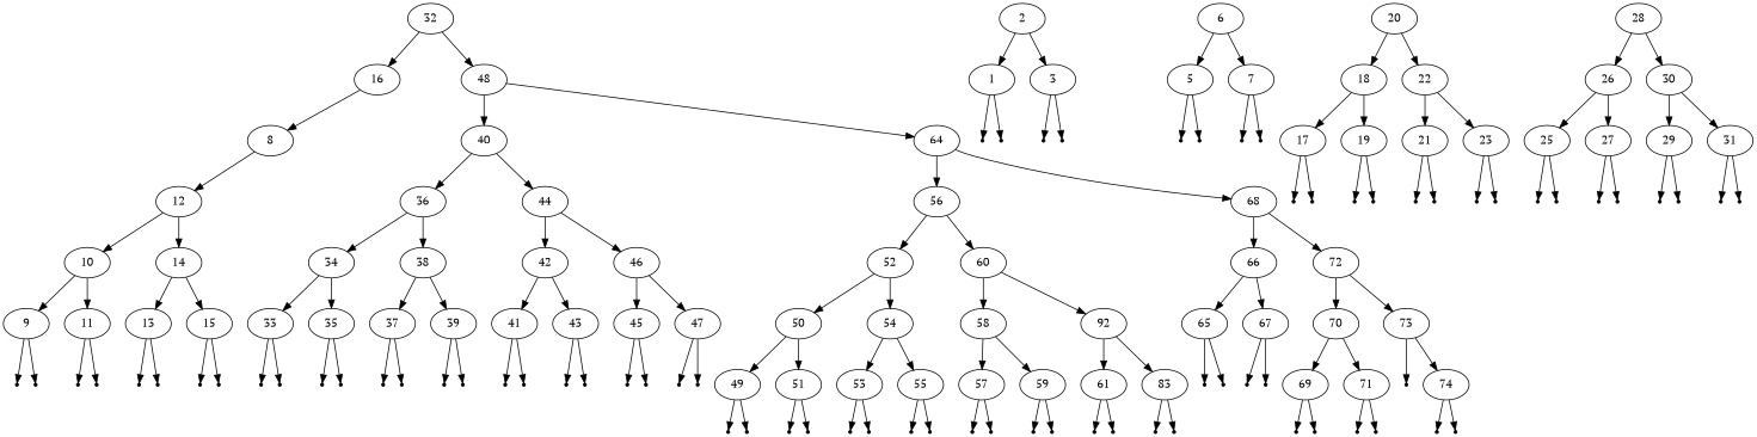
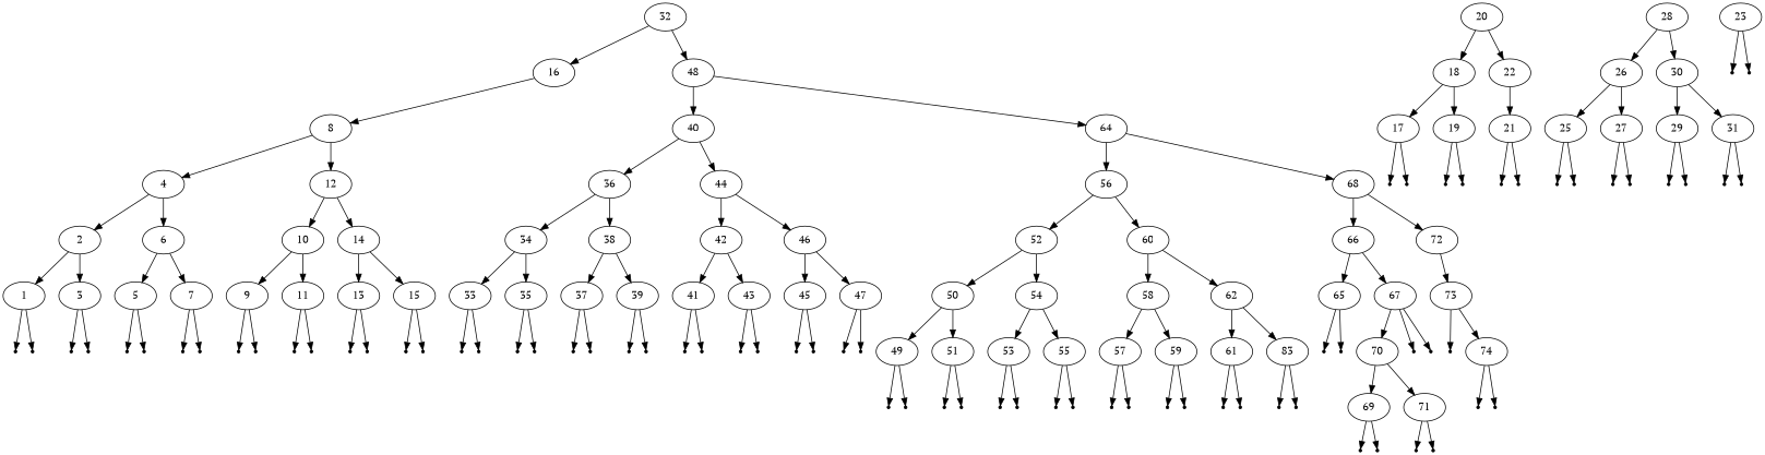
  digraph {
    fontname="PT Serif"
    node [fontname="PT Serif" shape=point]
    edge [fontname="PT Serif"]
    32 [shape=""]
    16 [shape=""]
    48 [shape=""]
    8 [shape=""]
    40 [shape=""]
    64 [shape=""]
+   4 [shape=""]
    12 [shape=""]
    2 [shape=""]
    6 [shape=""]
    10 [shape=""]
    14 [shape=""]
    1 [shape=""]
    3 [shape=""]
    5 [shape=""]
    7 [shape=""]
    null0
    null1
    null2
    null3
    null4
    null5
    null6
    null7
    9 [shape=""]
    11 [shape=""]
    13 [shape=""]
    15 [shape=""]
    null8
    null9
    null10
    null11
    null12
    null13
    null14
    null15
    20 [shape=""]
    18 [shape=""]
    22 [shape=""]
    28 [shape=""]
    26 [shape=""]
    30 [shape=""]
    17 [shape=""]
    19 [shape=""]
    21 [shape=""]
    23 [shape=""]
    null16
    null17
    null18
    null19
    null20
    null21
    null22
    null23
    25 [shape=""]
    27 [shape=""]
    29 [shape=""]
    31 [shape=""]
    null24
    null25
    null26
    null27
    null28
    null29
    null30
    null31
    36 [shape=""]
    44 [shape=""]
    56 [shape=""]
    68 [shape=""]
    34 [shape=""]
    38 [shape=""]
    42 [shape=""]
    46 [shape=""]
    33 [shape=""]
    35 [shape=""]
    37 [shape=""]
    39 [shape=""]
    null32
    null33
    null34
    null35
    null36
    null37
    null38
    null39
    41 [shape=""]
    43 [shape=""]
    45 [shape=""]
    47 [shape=""]
    null40
    null41
    null42
    null43
    null44
    null45
    null46
    null47
    52 [shape=""]
    60 [shape=""]
    66 [shape=""]
    72 [shape=""]
    50 [shape=""]
    54 [shape=""]
    58 [shape=""]
-   62 [label=92 shape=""]
+   62 [shape=""]
    49 [shape=""]
    51 [shape=""]
    53 [shape=""]
    55 [shape=""]
    null48
    null49
    null50
    null51
    null52
    null53
    null54
    null55
    57 [shape=""]
    59 [shape=""]
    61 [shape=""]
    n122 [label=83 shape=""]
    null56
    null57
    null58
    null59
    null60
    null61
    null62
    null63
    65 [shape=""]
    67 [shape=""]
    70 [shape=""]
    73 [shape=""]
    null64
    null65
    null66
    null67
    69 [shape=""]
    71 [shape=""]
    null72
    74 [shape=""]
    null68
    null69
    null70
    null71
    null73
    null74
    32 -> 16
    32 -> 48
    16 -> 8
    48 -> 40
    48 -> 64
+   8 -> 4
    8 -> 12
    40 -> 36
    40 -> 44
    64 -> 56
    64 -> 68
+   4 -> 2
+   4 -> 6
    12 -> 10
    12 -> 14
    2 -> 1
    2 -> 3
    6 -> 5
    6 -> 7
    10 -> 9
    10 -> 11
    14 -> 13
    14 -> 15
    1 -> null0
    1 -> null1
    3 -> null2
    3 -> null3
    5 -> null4
    5 -> null5
    7 -> null6
    7 -> null7
    9 -> null8
    9 -> null9
    11 -> null10
    11 -> null11
    13 -> null12
    13 -> null13
    15 -> null14
    15 -> null15
    20 -> 18
    20 -> 22
    18 -> 17
    18 -> 19
    22 -> 21
-   22 -> 23
    28 -> 26
    28 -> 30
    26 -> 25
    26 -> 27
    30 -> 29
    30 -> 31
    17 -> null16
    17 -> null17
    19 -> null18
    19 -> null19
    21 -> null20
    21 -> null21
    23 -> null22
    23 -> null23
    25 -> null24
    25 -> null25
    27 -> null26
    27 -> null27
    29 -> null28
    29 -> null29
    31 -> null30
    31 -> null31
    36 -> 34
    36 -> 38
    44 -> 42
    44 -> 46
    56 -> 52
    56 -> 60
    68 -> 66
    68 -> 72
    34 -> 33
    34 -> 35
    38 -> 37
    38 -> 39
    42 -> 41
    42 -> 43
    46 -> 45
    46 -> 47
    33 -> null32
    33 -> null33
    35 -> null34
    35 -> null35
    37 -> null36
    37 -> null37
    39 -> null38
    39 -> null39
    41 -> null40
    41 -> null41
    43 -> null42
    43 -> null43
    45 -> null44
    45 -> null45
    47 -> null46
    47 -> null47
    52 -> 50
    52 -> 54
    60 -> 58
    60 -> 62
    66 -> 65
    66 -> 67
-   72 -> 70
+   67 -> 70
    72 -> 73
    50 -> 49
    50 -> 51
    54 -> 53
    54 -> 55
    58 -> 57
    58 -> 59
    62 -> 61
    62 -> n122
    49 -> null48
    49 -> null49
    51 -> null50
    51 -> null51
    53 -> null52
    53 -> null53
    55 -> null54
    55 -> null55
    57 -> null56
    57 -> null57
    59 -> null58
    59 -> null59
    61 -> null60
    61 -> null61
    n122 -> null62
    n122 -> null63
    65 -> null64
    65 -> null65
    67 -> null66
    67 -> null67
    70 -> 69
    70 -> 71
    73 -> null72
    73 -> 74
    69 -> null68
    69 -> null69
    71 -> null70
    71 -> null71
    74 -> null73
    74 -> null74
  }
